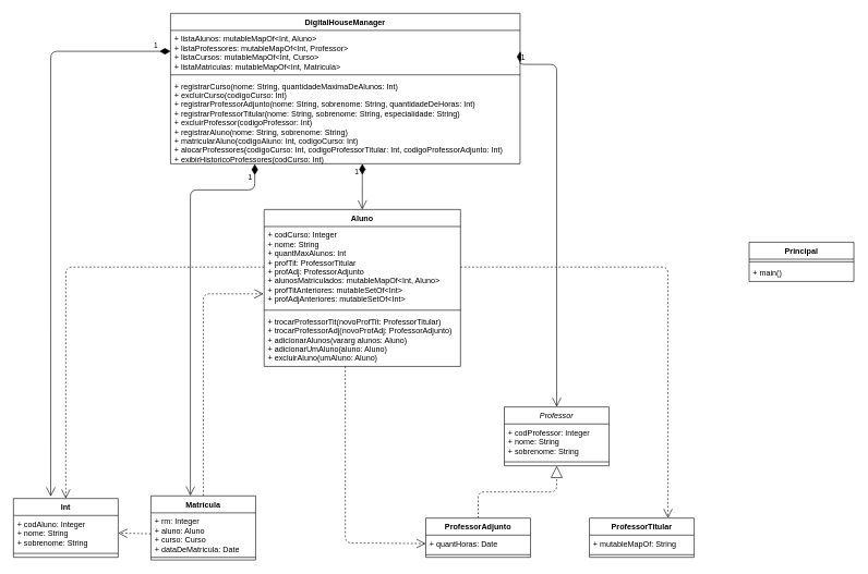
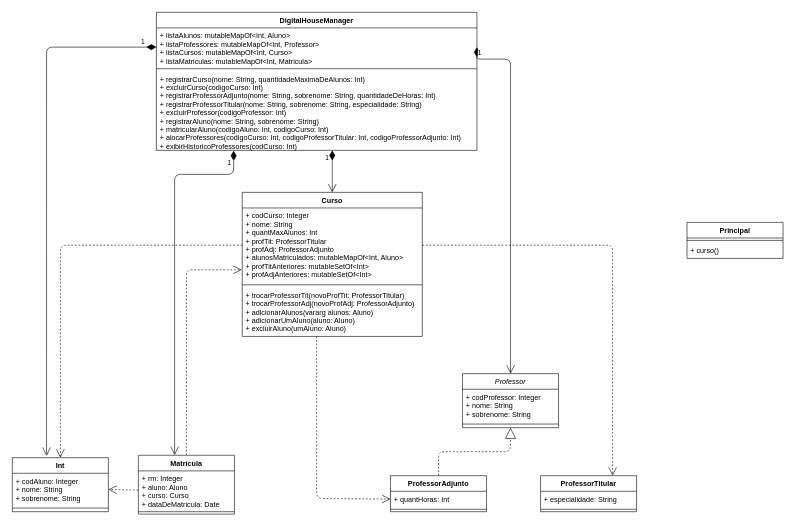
  <mxCell id="0" />
  <mxCell id="1" parent="0" />
  <mxCell id="2" value="" style="endArrow=block;endSize=16;endFill=0;html=1;entryX=0.5;entryY=1;entryDx=0;entryDy=0;exitX=0.5;exitY=0;exitDx=0;exitDy=0;dashed=1;" parent="1" source="26" target="32" edge="1"><mxGeometry x="-1" y="57" width="160" relative="1" as="geometry"><mxPoint x="700" y="882" as="sourcePoint" /><mxPoint x="860" y="882" as="targetPoint" /><Array as="points"><mxPoint x="730" y="752" /><mxPoint x="850" y="752" /></Array><mxPoint x="-15" y="11" as="offset" /></mxGeometry></mxCell>
  <mxCell id="3" value="" style="endArrow=open;endSize=12;dashed=1;html=1;entryX=-0.003;entryY=0.831;entryDx=0;entryDy=0;entryPerimeter=0;exitX=0.5;exitY=0;exitDx=0;exitDy=0;" parent="1" source="23" target="13" edge="1"><mxGeometry x="0.684" y="-111" width="160" relative="1" as="geometry"><mxPoint x="310" y="750" as="sourcePoint" /><mxPoint x="310" y="640" as="targetPoint" /><Array as="points"><mxPoint x="310" y="449" /></Array><mxPoint as="offset" /></mxGeometry></mxCell>
  <mxCell id="4" value="" style="endArrow=open;endSize=12;dashed=1;html=1;entryX=1;entryY=0.5;entryDx=0;entryDy=0;exitX=0;exitY=0.5;exitDx=0;exitDy=0;" parent="1" source="24" target="21" edge="1"><mxGeometry x="0.684" y="-111" width="160" relative="1" as="geometry"><mxPoint x="320" y="770" as="sourcePoint" /><mxPoint x="412.1" y="469.044" as="targetPoint" /><Array as="points" /><mxPoint as="offset" /></mxGeometry></mxCell>
  <mxCell id="5" value="" style="endArrow=open;endSize=12;dashed=1;html=1;entryX=0.5;entryY=0;entryDx=0;entryDy=0;exitX=0;exitY=0.5;exitDx=0;exitDy=0;" parent="1" source="13" target="20" edge="1"><mxGeometry x="0.437" y="280" width="160" relative="1" as="geometry"><mxPoint x="520" y="540" as="sourcePoint" /><mxPoint x="680" y="540" as="targetPoint" /><Array as="points"><mxPoint x="100" y="408" /></Array><mxPoint as="offset" /></mxGeometry></mxCell>
  <mxCell id="6" value="" style="endArrow=open;endSize=12;dashed=1;html=1;entryX=0.75;entryY=0;entryDx=0;entryDy=0;exitX=1;exitY=0.5;exitDx=0;exitDy=0;" parent="1" source="13" target="29" edge="1"><mxGeometry x="-0.645" y="17" width="160" relative="1" as="geometry"><mxPoint x="734" y="430" as="sourcePoint" /><mxPoint x="894" y="430" as="targetPoint" /><Array as="points"><mxPoint x="813" y="408" /><mxPoint x="850" y="408" /><mxPoint x="1020" y="408" /></Array><mxPoint x="-2" y="-8" as="offset" /></mxGeometry></mxCell>
  <mxCell id="7" value="" style="endArrow=open;endSize=12;dashed=1;html=1;entryX=0;entryY=0.5;entryDx=0;entryDy=0;exitX=0.413;exitY=1;exitDx=0;exitDy=0;exitPerimeter=0;" parent="1" source="15" target="27" edge="1"><mxGeometry x="-0.645" y="17" width="160" relative="1" as="geometry"><mxPoint x="528" y="533" as="sourcePoint" /><mxPoint x="495" y="770" as="targetPoint" /><Array as="points"><mxPoint x="527" y="830" /></Array><mxPoint x="-2" y="-8" as="offset" /></mxGeometry></mxCell>
  <mxCell id="8" value="1" style="endArrow=open;html=1;endSize=12;startArrow=diamondThin;startSize=14;startFill=1;edgeStyle=orthogonalEdgeStyle;align=left;verticalAlign=bottom;entryX=0.356;entryY=-0.033;entryDx=0;entryDy=0;entryPerimeter=0;exitX=0;exitY=0.5;exitDx=0;exitDy=0;" parent="1" source="17" target="20" edge="1"><mxGeometry x="-0.937" relative="1" as="geometry"><mxPoint x="470" y="530" as="sourcePoint" /><mxPoint x="630" y="530" as="targetPoint" /><mxPoint as="offset" /></mxGeometry></mxCell>
  <mxCell id="9" value="1" style="endArrow=open;html=1;endSize=12;startArrow=diamondThin;startSize=14;startFill=1;edgeStyle=orthogonalEdgeStyle;align=left;verticalAlign=bottom;exitX=1;exitY=0.5;exitDx=0;exitDy=0;entryX=0.5;entryY=0;entryDx=0;entryDy=0;" parent="1" source="17" target="32" edge="1"><mxGeometry x="-0.937" relative="1" as="geometry"><mxPoint x="1030" y="200" as="sourcePoint" /><mxPoint y="580" as="targetPoint" x="810" /><mxPoint as="offset" /><Array as="points"><mxPoint x="850" y="98" /></Array></mxGeometry></mxCell>
  <mxCell id="10" value="1" style="endArrow=open;html=1;endSize=12;startArrow=diamondThin;startSize=14;startFill=1;edgeStyle=orthogonalEdgeStyle;align=left;verticalAlign=bottom;entryX=0.5;entryY=0;entryDx=0;entryDy=0;" parent="1" target="12" edge="1"><mxGeometry x="-0.379" y="-13" relative="1" as="geometry"><mxPoint x="553" y="250" as="sourcePoint" /><mxPoint x="741.04" y="611.98" as="targetPoint" /><mxPoint as="offset" /><Array as="points"><mxPoint x="553" y="270" /><mxPoint x="553" y="270" /></Array></mxGeometry></mxCell>
  <mxCell id="11" value="1" style="endArrow=open;html=1;endSize=12;startArrow=diamondThin;startSize=14;startFill=1;edgeStyle=orthogonalEdgeStyle;align=left;verticalAlign=bottom;entryX=0.377;entryY=-0.003;entryDx=0;entryDy=0;entryPerimeter=0;exitX=0.241;exitY=1.004;exitDx=0;exitDy=0;exitPerimeter=0;" parent="1" target="23" edge="1" source="19"><mxGeometry x="-0.831" y="-10" relative="1" as="geometry"><mxPoint x="390" y="260" as="sourcePoint" /><mxPoint x="190" y="650" as="targetPoint" /><Array as="points"><mxPoint x="389" y="290" /><mxPoint x="290" y="290" /></Array><mxPoint as="offset" /></mxGeometry></mxCell>
- <mxCell id="12" value="Aluno" style="swimlane;fontStyle=1;align=center;verticalAlign=top;childLayout=stackLayout;horizontal=1;startSize=26;horizontalStack=0;resizeParent=1;resizeParentMax=0;resizeLast=0;collapsible=1;marginBottom=0;" parent="1" vertex="1"><mxGeometry x="403" y="320" width="300" height="240" as="geometry" /></mxCell>
+ <mxCell id="12" value="Curso" style="swimlane;fontStyle=1;align=center;verticalAlign=top;childLayout=stackLayout;horizontal=1;startSize=26;horizontalStack=0;resizeParent=1;resizeParentMax=0;resizeLast=0;collapsible=1;marginBottom=0;" parent="1" vertex="1"><mxGeometry x="403" y="320" width="300" height="240" as="geometry" /></mxCell>
  <mxCell id="13" value="+ codCurso: Integer&#10;+ nome: String&#10;+ quantMaxAlunos: Int&#10;+ profTit: ProfessorTitular&#10;+ profAdj: ProfessorAdjunto&#10;+ alunosMatriculados: mutableMapOf&lt;Int, Aluno&gt;&#10;+ profTitAnteriores: mutableSetOf&lt;Int&gt;&#10;+ profAdjAnteriores: mutableSetOf&lt;Int&gt;&#10;" style="text;strokeColor=none;fillColor=none;align=left;verticalAlign=top;spacingLeft=4;spacingRight=4;overflow=hidden;rotatable=0;points=[[0,0.5],[1,0.5]];portConstraint=eastwest;" parent="12" vertex="1"><mxGeometry y="26" width="300" height="124" as="geometry" /></mxCell>
  <mxCell id="14" value="" style="line;strokeWidth=1;fillColor=none;align=left;verticalAlign=middle;spacingTop=-1;spacingLeft=3;spacingRight=3;rotatable=0;labelPosition=right;points=[];portConstraint=eastwest;" parent="12" vertex="1"><mxGeometry y="150" width="300" height="8" as="geometry" /></mxCell>
  <mxCell id="15" value="+ trocarProfessorTit(novoProfTit: ProfessorTitular)&#10;+ trocarProfessorAdj(novoProfAdj: ProfessorAdjunto)&#10;+ adicionarAlunos(vararg alunos: Aluno)&#10;+ adicionarUmAluno(aluno: Aluno)&#10;+ excluirAluno(umAluno: Aluno)&#10;&#10;" style="text;strokeColor=none;fillColor=none;align=left;verticalAlign=top;spacingLeft=4;spacingRight=4;overflow=hidden;rotatable=0;points=[[0,0.5],[1,0.5]];portConstraint=eastwest;" parent="12" vertex="1"><mxGeometry y="158" width="300" height="82" as="geometry" /></mxCell>
  <mxCell id="16" value="DigitalHouseManager" style="swimlane;fontStyle=1;align=center;verticalAlign=top;childLayout=stackLayout;horizontal=1;startSize=26;horizontalStack=0;resizeParent=1;resizeParentMax=0;resizeLast=0;collapsible=1;marginBottom=0;" parent="1" vertex="1"><mxGeometry x="260" y="20" width="534" height="230" as="geometry" /></mxCell>
  <mxCell id="17" value="+ listaAlunos: mutableMapOf&lt;Int, Aluno&gt;&#10;+ listaProfessores: mutableMapOf&lt;Int, Professor&gt;&#10;+ listaCursos: mutableMapOf&lt;Int, Curso&gt;&#10;+ listaMatriculas: mutableMapOf&lt;Int, Matricula&gt;" style="text;strokeColor=none;fillColor=none;align=left;verticalAlign=top;spacingLeft=4;spacingRight=4;overflow=hidden;rotatable=0;points=[[0,0.5],[1,0.5]];portConstraint=eastwest;" parent="16" vertex="1"><mxGeometry y="26" width="534" height="64" as="geometry" /></mxCell>
  <mxCell id="18" value="" style="line;strokeWidth=1;fillColor=none;align=left;verticalAlign=middle;spacingTop=-1;spacingLeft=3;spacingRight=3;rotatable=0;labelPosition=right;points=[];portConstraint=eastwest;" parent="16" vertex="1"><mxGeometry y="90" width="534" height="8" as="geometry" /></mxCell>
  <mxCell id="19" value="+ registrarCurso(nome: String, quantidadeMaximaDeAlunos: Int)&#10;+ excluirCurso(codigoCurso: Int)&#10;+ registrarProfessorAdjunto(nome: String, sobrenome: String, quantidadeDeHoras: Int)&#10;+ registrarProfessorTitular(nome: String, sobrenome: String, especialidade: String)&#10;+ excluirProfessor(codigoProfessor: Int)&#10;+ registrarAluno(nome: String, sobrenome: String)&#10;+ matricularAluno(codigoAluno: Int, codigoCurso: Int)&#10;+ alocarProfessores(codigoCurso: Int, codigoProfessorTitular: Int, codigoProfessorAdjunto: Int)&#10;+ exibirHistoricoProfessores(codCurso: Int)" style="text;strokeColor=none;fillColor=none;align=left;verticalAlign=top;spacingLeft=4;spacingRight=4;overflow=hidden;rotatable=0;points=[[0,0.5],[1,0.5]];portConstraint=eastwest;" parent="16" vertex="1"><mxGeometry y="98" width="534" height="132" as="geometry" /></mxCell>
  <mxCell id="20" value="Int" style="swimlane;fontStyle=1;align=center;verticalAlign=top;childLayout=stackLayout;horizontal=1;startSize=26;horizontalStack=0;resizeParent=1;resizeLast=0;collapsible=1;marginBottom=0;rounded=0;shadow=0;strokeWidth=1;" parent="1" vertex="1"><mxGeometry x="20" y="762" width="160" height="90" as="geometry"><mxRectangle x="130" y="380" width="160" height="26" as="alternateBounds" /></mxGeometry></mxCell>
  <mxCell id="21" value="+ codAluno: Integer&#10;+ nome: String&#10;+ sobrenome: String" style="text;align=left;verticalAlign=top;spacingLeft=4;spacingRight=4;overflow=hidden;rotatable=0;points=[[0,0.5],[1,0.5]];portConstraint=eastwest;" parent="20" vertex="1"><mxGeometry y="26" width="160" height="54" as="geometry" /></mxCell>
  <mxCell id="22" value="" style="line;html=1;strokeWidth=1;align=left;verticalAlign=middle;spacingTop=-1;spacingLeft=3;spacingRight=3;rotatable=0;labelPosition=right;points=[];portConstraint=eastwest;" parent="20" vertex="1"><mxGeometry y="80" width="160" height="8" as="geometry" /></mxCell>
  <mxCell id="23" value="Matrícula" style="swimlane;fontStyle=1;align=center;verticalAlign=top;childLayout=stackLayout;horizontal=1;startSize=26;horizontalStack=0;resizeParent=1;resizeParentMax=0;resizeLast=0;collapsible=1;marginBottom=0;" parent="1" vertex="1"><mxGeometry x="230" y="758" width="160" height="98" as="geometry" /></mxCell>
  <mxCell id="24" value="+ rm: Integer&#10;+ aluno: Aluno&#10;+ curso: Curso&#10;+ dataDeMatricula: Date" style="text;strokeColor=none;fillColor=none;align=left;verticalAlign=top;spacingLeft=4;spacingRight=4;overflow=hidden;rotatable=0;points=[[0,0.5],[1,0.5]];portConstraint=eastwest;" parent="23" vertex="1"><mxGeometry y="26" width="160" height="64" as="geometry" /></mxCell>
  <mxCell id="25" value="" style="line;strokeWidth=1;fillColor=none;align=left;verticalAlign=middle;spacingTop=-1;spacingLeft=3;spacingRight=3;rotatable=0;labelPosition=right;points=[];portConstraint=eastwest;" parent="23" vertex="1"><mxGeometry y="90" width="160" height="8" as="geometry" /></mxCell>
  <mxCell id="26" value="ProfessorAdjunto" style="swimlane;fontStyle=1;align=center;verticalAlign=top;childLayout=stackLayout;horizontal=1;startSize=26;horizontalStack=0;resizeParent=1;resizeParentMax=0;resizeLast=0;collapsible=1;marginBottom=0;" parent="1" vertex="1"><mxGeometry x="650" y="792" width="160" height="60" as="geometry" /></mxCell>
- <mxCell id="27" value="+ quantHoras: Date" style="text;strokeColor=none;fillColor=none;align=left;verticalAlign=top;spacingLeft=4;spacingRight=4;overflow=hidden;rotatable=0;points=[[0,0.5],[1,0.5]];portConstraint=eastwest;" parent="26" vertex="1"><mxGeometry y="26" width="160" height="26" as="geometry" /></mxCell>
+ <mxCell id="27" value="+ quantHoras: Int" style="text;strokeColor=none;fillColor=none;align=left;verticalAlign=top;spacingLeft=4;spacingRight=4;overflow=hidden;rotatable=0;points=[[0,0.5],[1,0.5]];portConstraint=eastwest;" parent="26" vertex="1"><mxGeometry y="26" width="160" height="26" as="geometry" /></mxCell>
  <mxCell id="28" value="" style="line;strokeWidth=1;fillColor=none;align=left;verticalAlign=middle;spacingTop=-1;spacingLeft=3;spacingRight=3;rotatable=0;labelPosition=right;points=[];portConstraint=eastwest;" parent="26" vertex="1"><mxGeometry y="52" width="160" height="8" as="geometry" /></mxCell>
  <mxCell id="29" value="ProfessorTitular" style="swimlane;fontStyle=1;align=center;verticalAlign=top;childLayout=stackLayout;horizontal=1;startSize=26;horizontalStack=0;resizeParent=1;resizeParentMax=0;resizeLast=0;collapsible=1;marginBottom=0;" parent="1" vertex="1"><mxGeometry x="900" y="792" width="160" height="60" as="geometry" /></mxCell>
- <mxCell id="30" value="+ mutableMapOf: String" style="text;strokeColor=none;fillColor=none;align=left;verticalAlign=top;spacingLeft=4;spacingRight=4;overflow=hidden;rotatable=0;points=[[0,0.5],[1,0.5]];portConstraint=eastwest;" parent="29" vertex="1"><mxGeometry y="26" width="160" height="26" as="geometry" /></mxCell>
+ <mxCell id="30" value="+ especialidade: String" style="text;strokeColor=none;fillColor=none;align=left;verticalAlign=top;spacingLeft=4;spacingRight=4;overflow=hidden;rotatable=0;points=[[0,0.5],[1,0.5]];portConstraint=eastwest;" parent="29" vertex="1"><mxGeometry y="26" width="160" height="26" as="geometry" /></mxCell>
  <mxCell id="31" value="" style="line;strokeWidth=1;fillColor=none;align=left;verticalAlign=middle;spacingTop=-1;spacingLeft=3;spacingRight=3;rotatable=0;labelPosition=right;points=[];portConstraint=eastwest;" parent="29" vertex="1"><mxGeometry y="52" width="160" height="8" as="geometry" /></mxCell>
  <mxCell id="32" value="Professor" style="swimlane;fontStyle=2;align=center;verticalAlign=top;childLayout=stackLayout;horizontal=1;startSize=26;horizontalStack=0;resizeParent=1;resizeLast=0;collapsible=1;marginBottom=0;rounded=0;shadow=0;strokeWidth=1;" parent="1" vertex="1"><mxGeometry x="770" y="622" width="160" height="90" as="geometry"><mxRectangle x="130" y="380" width="160" height="26" as="alternateBounds" /></mxGeometry></mxCell>
  <mxCell id="33" value="+ codProfessor: Integer&#10;+ nome: String&#10;+ sobrenome: String" style="text;align=left;verticalAlign=top;spacingLeft=4;spacingRight=4;overflow=hidden;rotatable=0;points=[[0,0.5],[1,0.5]];portConstraint=eastwest;" parent="32" vertex="1"><mxGeometry y="26" width="160" height="54" as="geometry" /></mxCell>
  <mxCell id="34" value="" style="line;html=1;strokeWidth=1;align=left;verticalAlign=middle;spacingTop=-1;spacingLeft=3;spacingRight=3;rotatable=0;labelPosition=right;points=[];portConstraint=eastwest;" parent="32" vertex="1"><mxGeometry y="80" width="160" height="8" as="geometry" /></mxCell>
  <mxCell id="35" value="Principal" style="swimlane;fontStyle=1;align=center;verticalAlign=top;childLayout=stackLayout;horizontal=1;startSize=26;horizontalStack=0;resizeParent=1;resizeParentMax=0;resizeLast=0;collapsible=1;marginBottom=0;" vertex="1" parent="1"><mxGeometry x="1144" y="370" width="160" height="60" as="geometry" /></mxCell>
  <mxCell id="36" value="" style="line;strokeWidth=1;fillColor=none;align=left;verticalAlign=middle;spacingTop=-1;spacingLeft=3;spacingRight=3;rotatable=0;labelPosition=right;points=[];portConstraint=eastwest;" vertex="1" parent="35"><mxGeometry y="26" width="160" height="8" as="geometry" /></mxCell>
- <mxCell id="37" value="+ main()" style="text;strokeColor=none;fillColor=none;align=left;verticalAlign=top;spacingLeft=4;spacingRight=4;overflow=hidden;rotatable=0;points=[[0,0.5],[1,0.5]];portConstraint=eastwest;" vertex="1" parent="35"><mxGeometry y="34" width="160" height="26" as="geometry" /></mxCell>
+ <mxCell id="37" value="+ curso()" style="text;strokeColor=none;fillColor=none;align=left;verticalAlign=top;spacingLeft=4;spacingRight=4;overflow=hidden;rotatable=0;points=[[0,0.5],[1,0.5]];portConstraint=eastwest;" vertex="1" parent="35"><mxGeometry y="34" width="160" height="26" as="geometry" /></mxCell>
